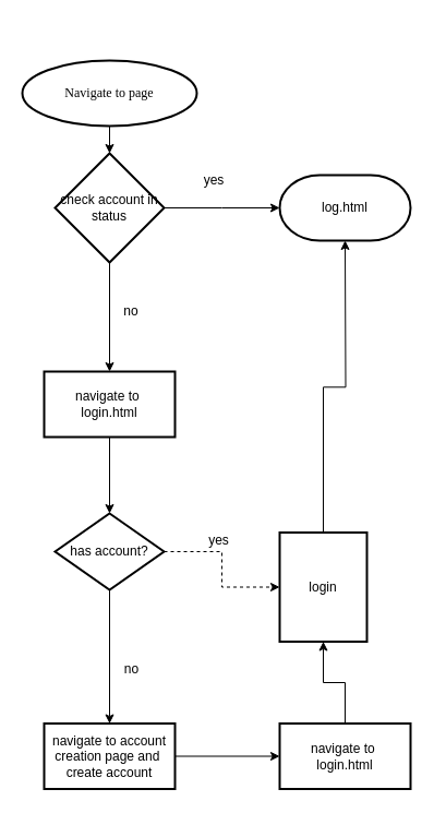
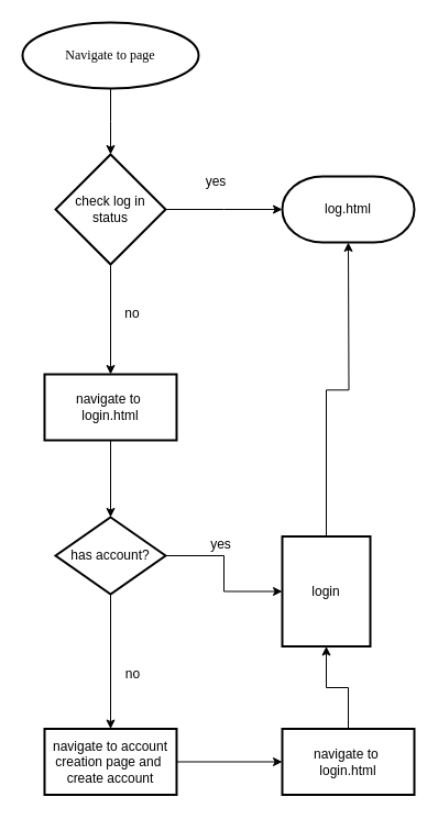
  <mxCell id="0" />
  <mxCell id="1" parent="0" />
  <mxCell id="2" style="edgeStyle=orthogonalEdgeStyle;rounded=0;orthogonalLoop=1;jettySize=auto;html=1;exitX=0.5;exitY=1;exitDx=0;exitDy=0;exitPerimeter=0;entryX=0.5;entryY=0;entryDx=0;entryDy=0;" edge="1" parent="1" source="3"><mxGeometry relative="1" as="geometry"><mxPoint x="100" y="140" as="targetPoint" /></mxGeometry></mxCell>
- <mxCell id="3" value="&lt;font face=&quot;Ubuntu&quot;&gt;Navigate to page&lt;/font&gt;" style="strokeWidth=2;html=1;shape=mxgraph.flowchart.start_1;whiteSpace=wrap;" vertex="1" parent="1"><mxGeometry x="20" y="55" width="160" height="60" as="geometry" /></mxCell>
+ <mxCell id="3" value="&lt;font face=&quot;Ubuntu&quot;&gt;Navigate to page&lt;/font&gt;" style="strokeWidth=2;html=1;shape=mxgraph.flowchart.start_1;whiteSpace=wrap;" vertex="1" parent="1"><mxGeometry x="20" y="20" width="160" height="60" as="geometry" /></mxCell>
  <mxCell id="4" value="" style="edgeStyle=orthogonalEdgeStyle;rounded=0;orthogonalLoop=1;jettySize=auto;html=1;" edge="1" parent="1" source="6" target="9"><mxGeometry relative="1" as="geometry" /></mxCell>
  <mxCell id="5" style="edgeStyle=orthogonalEdgeStyle;rounded=0;orthogonalLoop=1;jettySize=auto;html=1;exitX=1;exitY=0.5;exitDx=0;exitDy=0;exitPerimeter=0;entryX=0;entryY=0.5;entryDx=0;entryDy=0;" edge="1" parent="1" source="6"><mxGeometry relative="1" as="geometry"><mxPoint x="256" y="190" as="targetPoint" /></mxGeometry></mxCell>
- <mxCell id="6" value="check account in status" style="strokeWidth=2;html=1;shape=mxgraph.flowchart.decision;whiteSpace=wrap;" vertex="1" parent="1"><mxGeometry x="50" y="140" width="100" height="100" as="geometry" /></mxCell>
+ <mxCell id="6" value="check log in status" style="strokeWidth=2;html=1;shape=mxgraph.flowchart.decision;whiteSpace=wrap;" vertex="1" parent="1"><mxGeometry x="50" y="140" width="100" height="100" as="geometry" /></mxCell>
  <mxCell id="7" value="yes" style="text;html=1;strokeColor=none;fillColor=none;align=center;verticalAlign=middle;whiteSpace=wrap;rounded=0;" vertex="1" parent="1"><mxGeometry x="166" y="150" width="60" height="30" as="geometry" /></mxCell>
  <mxCell id="8" value="" style="edgeStyle=orthogonalEdgeStyle;rounded=0;orthogonalLoop=1;jettySize=auto;html=1;" edge="1" parent="1" source="9" target="13"><mxGeometry relative="1" as="geometry" /></mxCell>
  <mxCell id="9" value="navigate to&amp;nbsp;&lt;br&gt;login.html" style="whiteSpace=wrap;html=1;strokeWidth=2;" vertex="1" parent="1"><mxGeometry x="40" y="340" width="120" height="60" as="geometry" /></mxCell>
  <mxCell id="10" value="no" style="text;html=1;strokeColor=none;fillColor=none;align=center;verticalAlign=middle;whiteSpace=wrap;rounded=0;" vertex="1" parent="1"><mxGeometry x="90" y="270" width="60" height="30" as="geometry" /></mxCell>
- <mxCell id="11" value="" style="edgeStyle=orthogonalEdgeStyle;rounded=0;orthogonalLoop=1;jettySize=auto;html=1;dashed=1;" edge="1" parent="1" source="13" target="15"><mxGeometry relative="1" as="geometry" /></mxCell>
+ <mxCell id="11" value="" style="edgeStyle=orthogonalEdgeStyle;rounded=0;orthogonalLoop=1;jettySize=auto;html=1;" edge="1" parent="1" source="13" target="15"><mxGeometry relative="1" as="geometry" /></mxCell>
  <mxCell id="12" value="" style="edgeStyle=orthogonalEdgeStyle;rounded=0;orthogonalLoop=1;jettySize=auto;html=1;" edge="1" parent="1" source="13" target="18"><mxGeometry relative="1" as="geometry" /></mxCell>
  <mxCell id="13" value="has account?" style="rhombus;whiteSpace=wrap;html=1;strokeWidth=2;" vertex="1" parent="1"><mxGeometry x="50" y="470" width="100" height="70" as="geometry" /></mxCell>
  <mxCell id="14" style="edgeStyle=orthogonalEdgeStyle;rounded=0;orthogonalLoop=1;jettySize=auto;html=1;exitX=0.5;exitY=0;exitDx=0;exitDy=0;entryX=0.5;entryY=1;entryDx=0;entryDy=0;" edge="1" parent="1" source="15"><mxGeometry relative="1" as="geometry"><mxPoint x="316" y="220" as="targetPoint" /></mxGeometry></mxCell>
  <mxCell id="15" value="login" style="whiteSpace=wrap;html=1;strokeWidth=2;" vertex="1" parent="1"><mxGeometry x="256" y="487.5" width="80" height="100" as="geometry" /></mxCell>
  <mxCell id="16" value="yes" style="text;html=1;align=center;verticalAlign=middle;resizable=0;points=[];autosize=1;strokeColor=none;fillColor=none;" vertex="1" parent="1"><mxGeometry x="180" y="480" width="40" height="30" as="geometry" /></mxCell>
  <mxCell id="17" style="edgeStyle=orthogonalEdgeStyle;rounded=0;orthogonalLoop=1;jettySize=auto;html=1;exitX=0.5;exitY=0;exitDx=0;exitDy=0;entryX=0.5;entryY=1;entryDx=0;entryDy=0;" edge="1" parent="1" source="21" target="15"><mxGeometry relative="1" as="geometry" /></mxCell>
  <mxCell id="18" value="navigate to account&lt;br&gt;creation page and&amp;nbsp;&lt;br&gt;create account" style="whiteSpace=wrap;html=1;strokeWidth=2;" vertex="1" parent="1"><mxGeometry x="40" y="662.5" width="120" height="60" as="geometry" /></mxCell>
  <mxCell id="19" value="no" style="text;html=1;align=center;verticalAlign=middle;resizable=0;points=[];autosize=1;strokeColor=none;fillColor=none;" vertex="1" parent="1"><mxGeometry x="100" y="598" width="40" height="30" as="geometry" /></mxCell>
  <mxCell id="20" value="" style="edgeStyle=orthogonalEdgeStyle;rounded=0;orthogonalLoop=1;jettySize=auto;html=1;exitX=1;exitY=0.5;exitDx=0;exitDy=0;entryX=0;entryY=0.5;entryDx=0;entryDy=0;" edge="1" parent="1" source="18" target="21"><mxGeometry relative="1" as="geometry"><mxPoint x="160" y="693" as="sourcePoint" /><mxPoint x="316" y="548" as="targetPoint" /></mxGeometry></mxCell>
  <mxCell id="21" value="navigate to&amp;nbsp;&lt;br&gt;login.html" style="whiteSpace=wrap;html=1;strokeWidth=2;" vertex="1" parent="1"><mxGeometry x="256" y="662.5" width="120" height="60" as="geometry" /></mxCell>
  <mxCell id="22" value="log.html" style="strokeWidth=2;html=1;shape=mxgraph.flowchart.terminator;whiteSpace=wrap;" vertex="1" parent="1"><mxGeometry x="256" y="160" width="120" height="60" as="geometry" /></mxCell>
